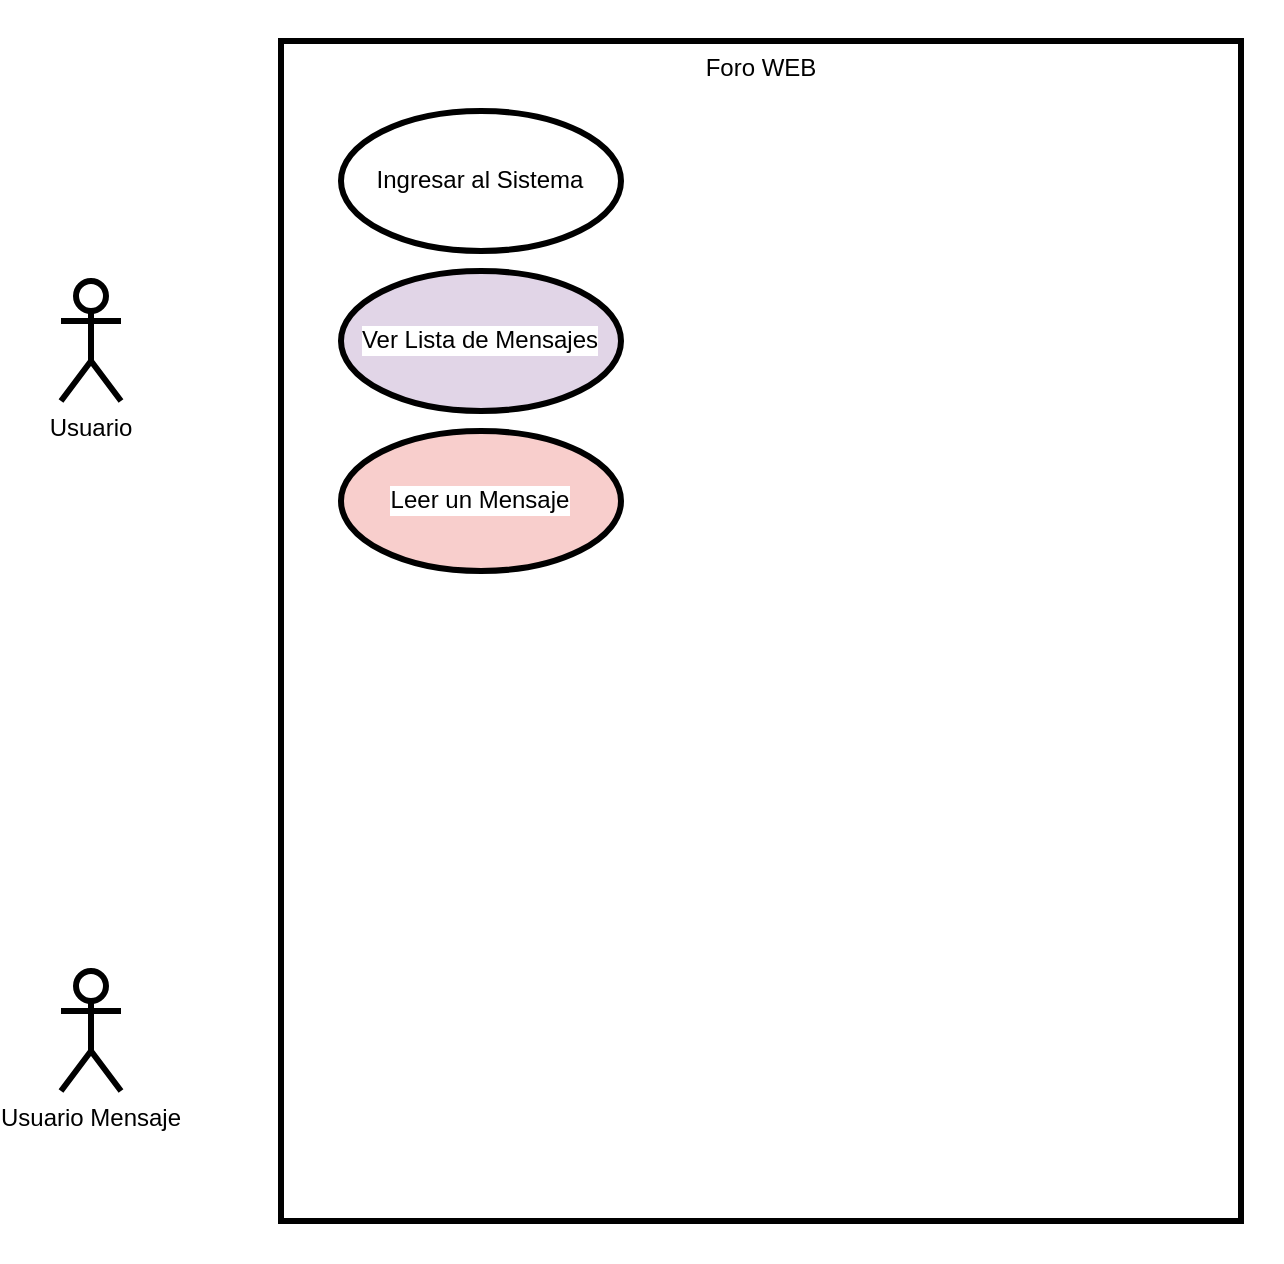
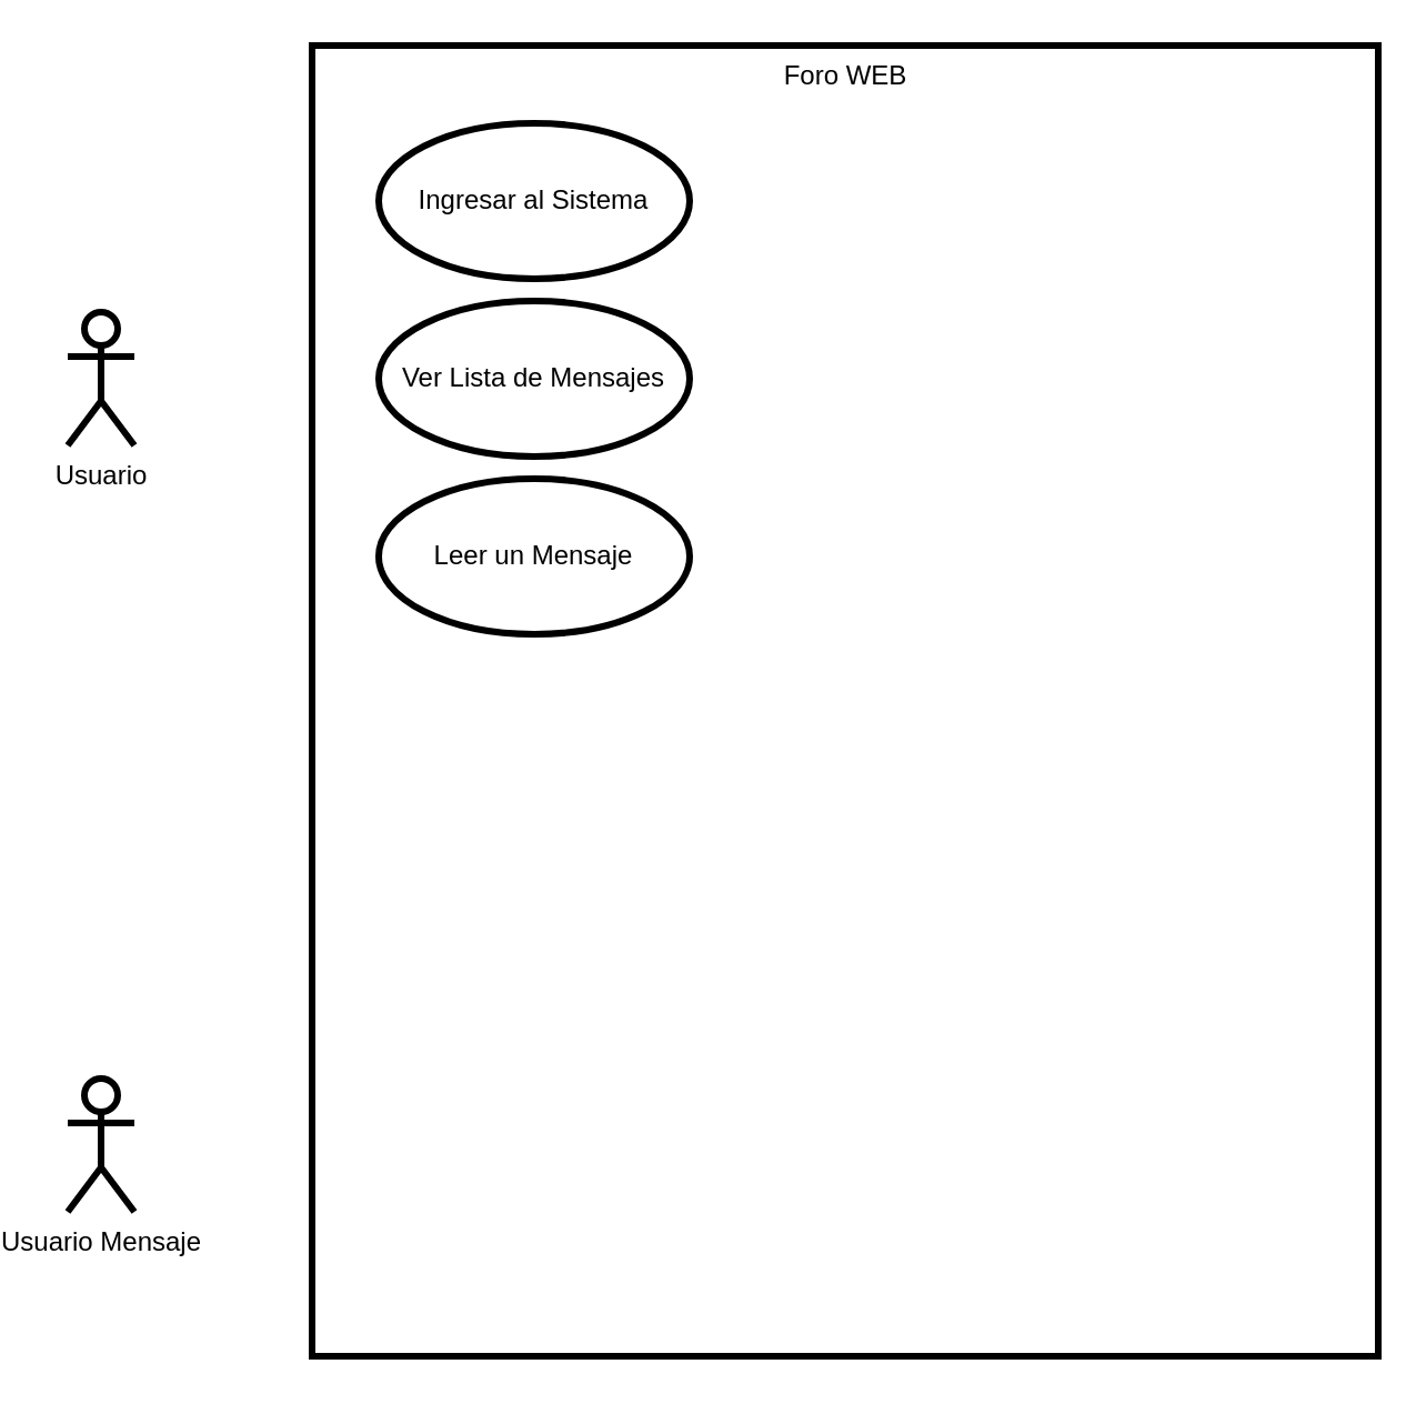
  <mxCell id="0" />
  <mxCell id="1" parent="0" />
  <mxCell id="2" value="Foro WEB" style="html=1;labelBackgroundColor=#FFFFFF;strokeWidth=3;align=center;fillColor=none;verticalAlign=top;" vertex="1" parent="1"><mxGeometry x="130" y="20" width="480" height="590" as="geometry" /></mxCell>
  <mxCell id="3" value="Ingresar al Sistema" style="ellipse;whiteSpace=wrap;html=1;labelBackgroundColor=#FFFFFF;strokeWidth=3;fontColor=none;" vertex="1" parent="1"><mxGeometry x="160" y="55" width="140" height="70" as="geometry" /></mxCell>
- <mxCell id="4" value="Ver Lista de Mensajes" style="ellipse;whiteSpace=wrap;html=1;labelBackgroundColor=#FFFFFF;strokeWidth=3;fontColor=none;fillColor=#e1d5e7;" vertex="1" parent="1"><mxGeometry x="160" y="135" width="140" height="70" as="geometry" /></mxCell>
- <mxCell id="5" value="Leer un Mensaje" style="ellipse;whiteSpace=wrap;html=1;labelBackgroundColor=#FFFFFF;strokeWidth=3;fontColor=none;fillColor=#f8cecc;" vertex="1" parent="1"><mxGeometry x="160" y="215" width="140" height="70" as="geometry" /></mxCell>
+ <mxCell id="4" value="Ver Lista de Mensajes" style="ellipse;whiteSpace=wrap;html=1;labelBackgroundColor=#FFFFFF;strokeWidth=3;fontColor=none;" vertex="1" parent="1"><mxGeometry x="160" y="135" width="140" height="70" as="geometry" /></mxCell>
+ <mxCell id="5" value="Leer un Mensaje" style="ellipse;whiteSpace=wrap;html=1;labelBackgroundColor=#FFFFFF;strokeWidth=3;fontColor=none;" vertex="1" parent="1"><mxGeometry x="160" y="215" width="140" height="70" as="geometry" /></mxCell>
  <mxCell id="6" value="Usuario" style="shape=umlActor;verticalLabelPosition=bottom;verticalAlign=top;html=1;labelBackgroundColor=#FFFFFF;strokeWidth=3;fillColor=#ffffff;fontColor=none;" vertex="1" parent="1"><mxGeometry x="20" y="140" width="30" height="60" as="geometry" /></mxCell>
  <mxCell id="7" value="Usuario Mensaje" style="shape=umlActor;verticalLabelPosition=bottom;verticalAlign=top;html=1;labelBackgroundColor=#FFFFFF;strokeWidth=3;fillColor=#ffffff;fontColor=none;" vertex="1" parent="1"><mxGeometry x="20" y="485" width="30" height="60" as="geometry" /></mxCell>
